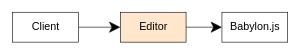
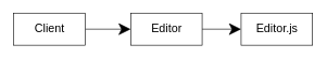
  <mxCell id="0" />
  <mxCell id="1" parent="0" />
  <mxCell id="2" style="edgeStyle=orthogonalEdgeStyle;rounded=0;orthogonalLoop=1;jettySize=auto;html=1;entryX=0;entryY=0.5;entryDx=0;entryDy=0;endSize=16;startSize=16;" edge="1" parent="1" source="3" target="4"><mxGeometry relative="1" as="geometry" /></mxCell>
- <mxCell id="3" value="Editor" style="html=1;fontSize=18;fillColor=#ffe6cc;" vertex="1" parent="1"><mxGeometry x="200" y="20" width="110" height="50" as="geometry" /></mxCell>
- <mxCell id="4" value="Babylon.js" style="html=1;fontSize=18;" vertex="1" parent="1"><mxGeometry x="370" y="20" width="110" height="50" as="geometry" /></mxCell>
+ <mxCell id="3" value="Editor" style="html=1;fontSize=18;" vertex="1" parent="1"><mxGeometry x="200" y="20" width="110" height="50" as="geometry" /></mxCell>
+ <mxCell id="4" value="Editor.js" style="html=1;fontSize=18;" vertex="1" parent="1"><mxGeometry x="370" y="20" width="110" height="50" as="geometry" /></mxCell>
  <mxCell id="5" style="edgeStyle=orthogonalEdgeStyle;rounded=0;orthogonalLoop=1;jettySize=auto;html=1;entryX=0;entryY=0.5;entryDx=0;entryDy=0;endSize=16;startSize=16;" edge="1" parent="1" source="6" target="3"><mxGeometry relative="1" as="geometry" /></mxCell>
  <mxCell id="6" value="Client" style="html=1;fontSize=18;" vertex="1" parent="1"><mxGeometry x="20" y="20" width="110" height="50" as="geometry" /></mxCell>
